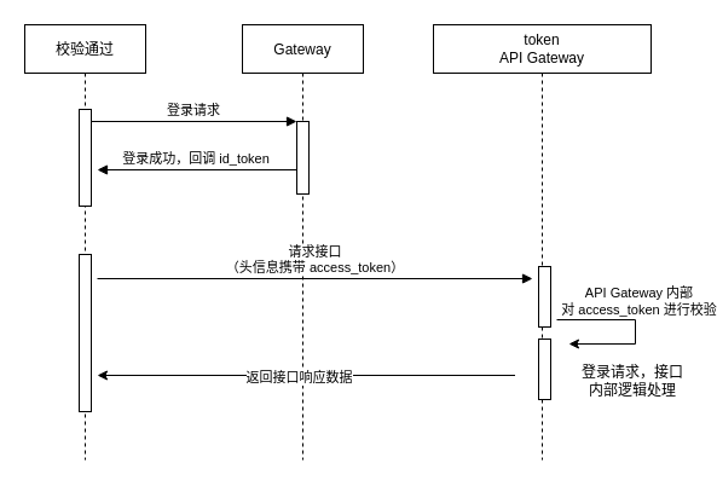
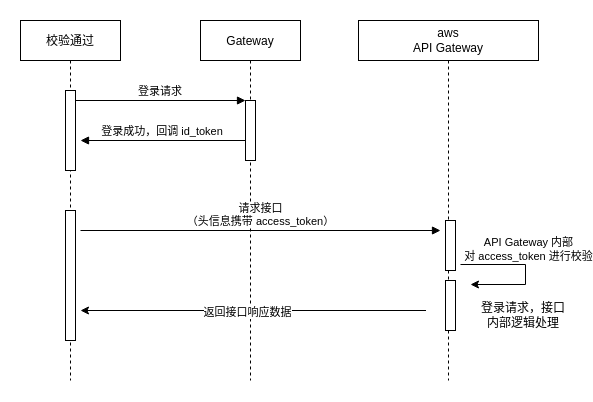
  <mxCell id="0" />
  <mxCell id="1" parent="0" />
  <mxCell id="2" value="校验通过" style="shape=umlLifeline;perimeter=lifelinePerimeter;container=1;collapsible=0;recursiveResize=0;rounded=0;shadow=0;strokeWidth=1;" parent="1" vertex="1"><mxGeometry x="20" y="20" width="100" height="360" as="geometry" /></mxCell>
  <mxCell id="3" value="" style="points=[];perimeter=orthogonalPerimeter;rounded=0;shadow=0;strokeWidth=1;" parent="2" vertex="1"><mxGeometry x="45" y="70" width="10" height="80" as="geometry" /></mxCell>
  <mxCell id="4" value="" style="html=1;points=[];perimeter=orthogonalPerimeter;" parent="2" vertex="1"><mxGeometry x="45" y="190" width="10" height="130" as="geometry" /></mxCell>
  <mxCell id="5" value="Gateway" style="shape=umlLifeline;perimeter=lifelinePerimeter;container=1;collapsible=0;recursiveResize=0;rounded=0;shadow=0;strokeWidth=1;" parent="1" vertex="1"><mxGeometry x="200" y="20" width="100" height="360" as="geometry" /></mxCell>
  <mxCell id="6" value="" style="points=[];perimeter=orthogonalPerimeter;rounded=0;shadow=0;strokeWidth=1;" parent="5" vertex="1"><mxGeometry x="45" y="80" width="10" height="60" as="geometry" /></mxCell>
  <mxCell id="7" value="登录请求" style="verticalAlign=bottom;endArrow=block;entryX=0;entryY=0;shadow=0;strokeWidth=1;" parent="1" source="3" target="6" edge="1"><mxGeometry relative="1" as="geometry"><mxPoint x="175" y="100" as="sourcePoint" /></mxGeometry></mxCell>
  <mxCell id="8" value="登录成功，回调 id_token" style="verticalAlign=bottom;endArrow=block;entryX=1;entryY=0;shadow=0;strokeWidth=1;" parent="1" source="6" edge="1"><mxGeometry relative="1" as="geometry"><mxPoint x="140" y="140" as="sourcePoint" /><mxPoint x="80" y="140" as="targetPoint" /></mxGeometry></mxCell>
- <mxCell id="9" value="token&lt;br&gt;API Gateway" style="shape=umlLifeline;perimeter=lifelinePerimeter;whiteSpace=wrap;html=1;container=1;collapsible=0;recursiveResize=0;outlineConnect=0;" parent="1" vertex="1"><mxGeometry x="358" y="20" width="180" height="360" as="geometry" /></mxCell>
+ <mxCell id="9" value="aws&lt;br&gt;API Gateway" style="shape=umlLifeline;perimeter=lifelinePerimeter;whiteSpace=wrap;html=1;container=1;collapsible=0;recursiveResize=0;outlineConnect=0;" parent="1" vertex="1"><mxGeometry x="358" y="20" width="180" height="360" as="geometry" /></mxCell>
  <mxCell id="10" value="" style="html=1;points=[];perimeter=orthogonalPerimeter;" parent="9" vertex="1"><mxGeometry x="87" y="200" width="10" height="50" as="geometry" /></mxCell>
  <mxCell id="11" value="" style="endArrow=classic;html=1;rounded=0;fontFamily=Comic Sans MS;" parent="9" edge="1"><mxGeometry width="50" height="50" relative="1" as="geometry"><mxPoint x="102" y="244" as="sourcePoint" /><mxPoint x="112" y="264" as="targetPoint" /><Array as="points"><mxPoint x="167" y="244" /><mxPoint x="167" y="264" /></Array></mxGeometry></mxCell>
  <mxCell id="12" value="API Gateway 内部&lt;br&gt;对 access_token 进行校验" style="edgeLabel;html=1;align=center;verticalAlign=middle;resizable=0;points=[];" parent="11" vertex="1" connectable="0"><mxGeometry x="-0.7" y="2" relative="1" as="geometry"><mxPoint x="46" y="-14" as="offset" /></mxGeometry></mxCell>
  <mxCell id="13" value="" style="html=1;points=[];perimeter=orthogonalPerimeter;fontFamily=Comic Sans MS;" parent="9" vertex="1"><mxGeometry x="87" y="260" width="10" height="50" as="geometry" /></mxCell>
  <mxCell id="14" value="登录请求，接口内部逻辑处理" style="text;html=1;strokeColor=none;fillColor=none;align=center;verticalAlign=middle;whiteSpace=wrap;rounded=0;fontFamily=Comic Sans MS;" parent="9" vertex="1"><mxGeometry x="120" y="280" width="90" height="30" as="geometry" /></mxCell>
  <mxCell id="15" value="请求接口&lt;br&gt;（头信息携带 access_token）" style="html=1;verticalAlign=bottom;endArrow=block;rounded=0;" parent="1" edge="1"><mxGeometry width="80" relative="1" as="geometry"><mxPoint x="80" y="230" as="sourcePoint" /><mxPoint x="440" y="230" as="targetPoint" /></mxGeometry></mxCell>
  <mxCell id="16" value="" style="endArrow=classic;html=1;rounded=0;fontFamily=Comic Sans MS;" parent="1" edge="1"><mxGeometry width="50" height="50" relative="1" as="geometry"><mxPoint x="425.5" y="310" as="sourcePoint" /><mxPoint x="80" y="310" as="targetPoint" /></mxGeometry></mxCell>
  <mxCell id="17" value="返回接口响应数据" style="edgeLabel;html=1;align=center;verticalAlign=middle;resizable=0;points=[];" parent="16" vertex="1" connectable="0"><mxGeometry x="0.161" y="1" relative="1" as="geometry"><mxPoint x="22" as="offset" /></mxGeometry></mxCell>
